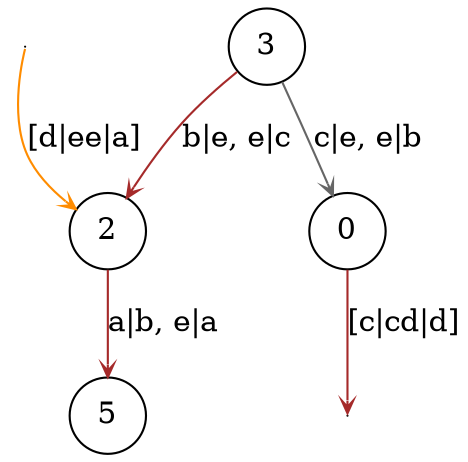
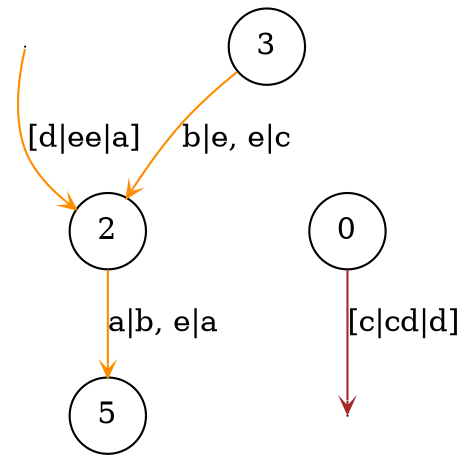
  digraph {
    rankdir=TB
    vcsn_context="lat<letterset<char_letters(abcde)>, letterset<char_letters(abcde)>>, b"
    node [shape=circle style=rounded]
    edge [arrowhead=vee arrowsize=.6 color=darkorange]
    I2 [shape=point width=0 style=""]
    F0 [shape=point width=0 style=""]
    0 [width=0.5]
    2 [width=0.5]
    3 [width=0.5]
    n6 [label=5 width=0.5]
    subgraph sub_1 {
      I2
      F0
    }
    subgraph sub_2 {
      0
      2
      3
      n6
    }
    I2 -> 2 [label="[d|ee|a]"]
    0 -> F0 [color=brown label="[c|cd|d]"]
-   2 -> n6 [color=brown label="a|b, e|a"]
-   3 -> 0 [color=gray40 label="c|e, e|b"]
-   3 -> 2 [color=brown label="b|e, e|c"]
+   2 -> n6 [label="a|b, e|a"]
+   3 -> 2 [label="b|e, e|c"]
  }
